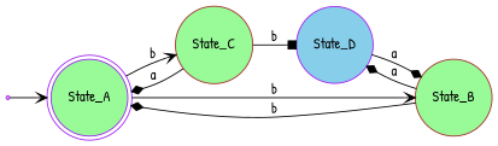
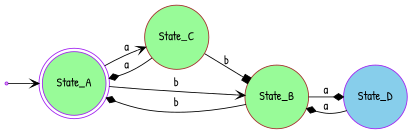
  digraph {
    fontname="Patrick Hand"
    rankdir=LR
    node [color=purple fillcolor=palegreen fontname="Patrick Hand" shape=circle style=filled]
    edge [arrowhead=diamond fontname="Patrick Hand"]
    start [fillcolor=plum shape=point]
    State_A [shape=doublecircle]
    State_C [color=brown]
    State_B [color=brown]
    State_D [fillcolor=skyblue]
    start -> State_A [arrowhead=vee]
-   State_A -> State_C [arrowhead=vee label=b]
+   State_A -> State_C [arrowhead=vee label=a]
    State_A -> State_B [arrowhead=vee label=b]
    State_C -> State_A [label=a]
-   State_C -> State_D [arrowhead=box label=b]
+   State_C -> State_B [arrowhead=box label=b]
    State_B -> State_A [label=b]
    State_B -> State_D [label=a]
    State_D -> State_B [label=a]
  }
